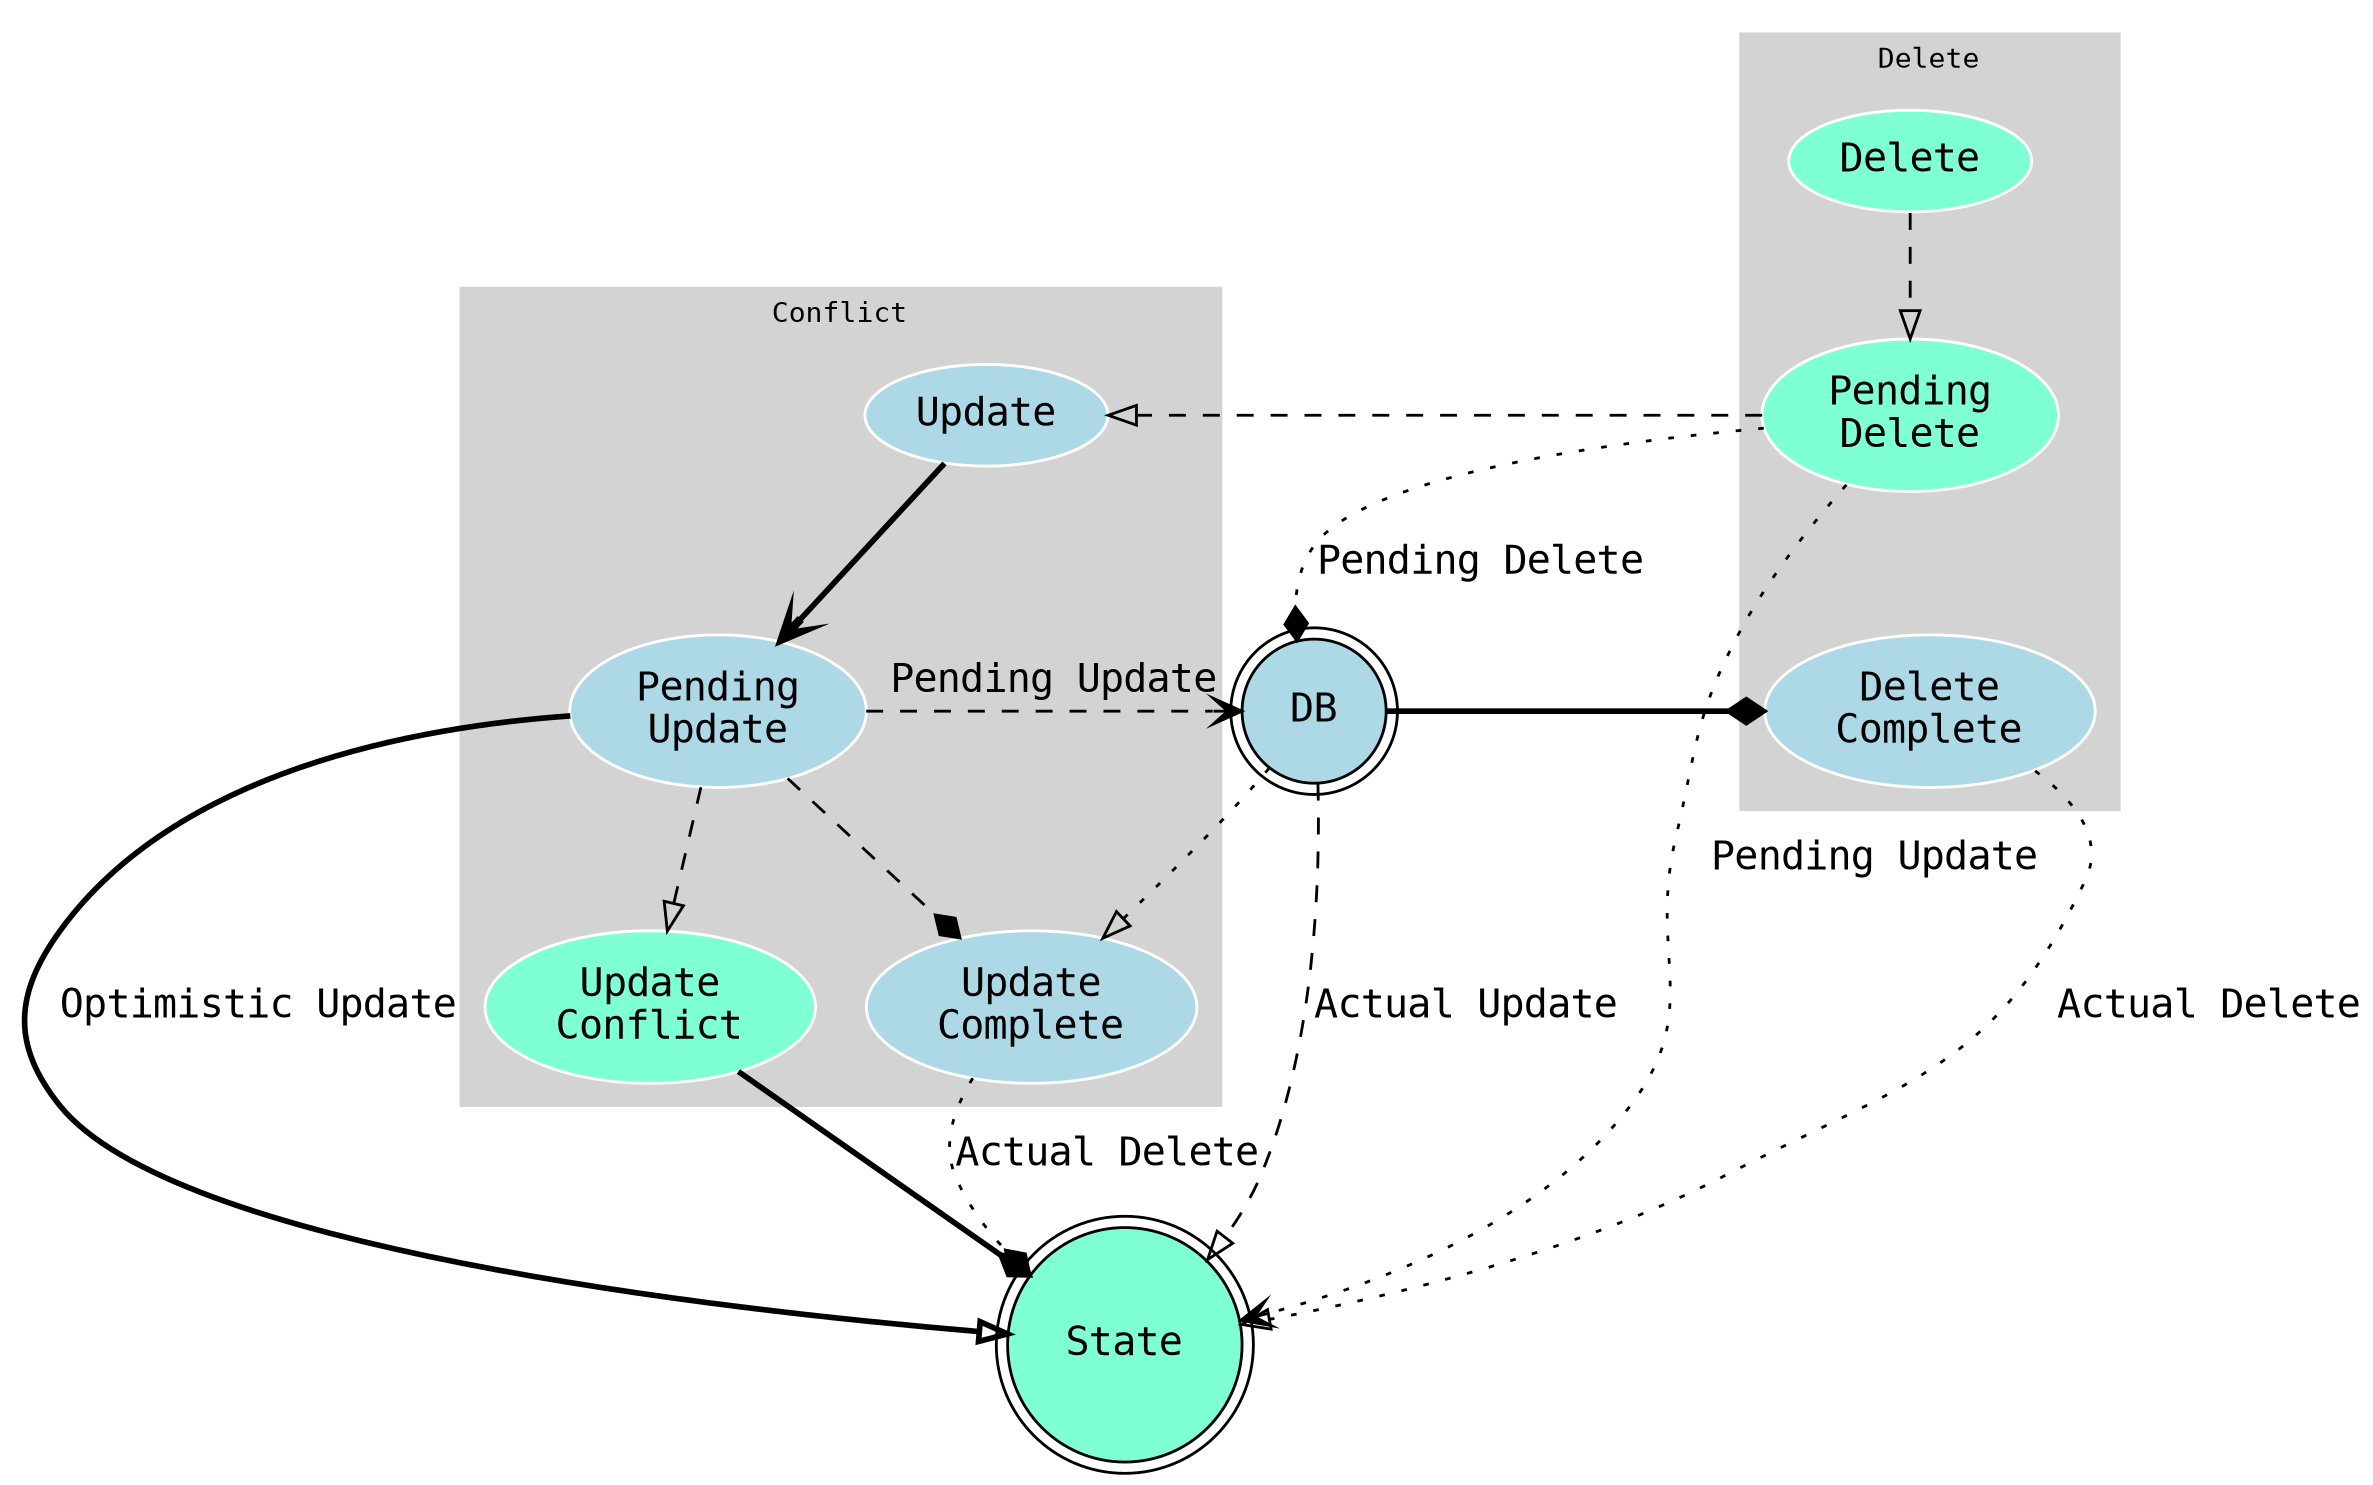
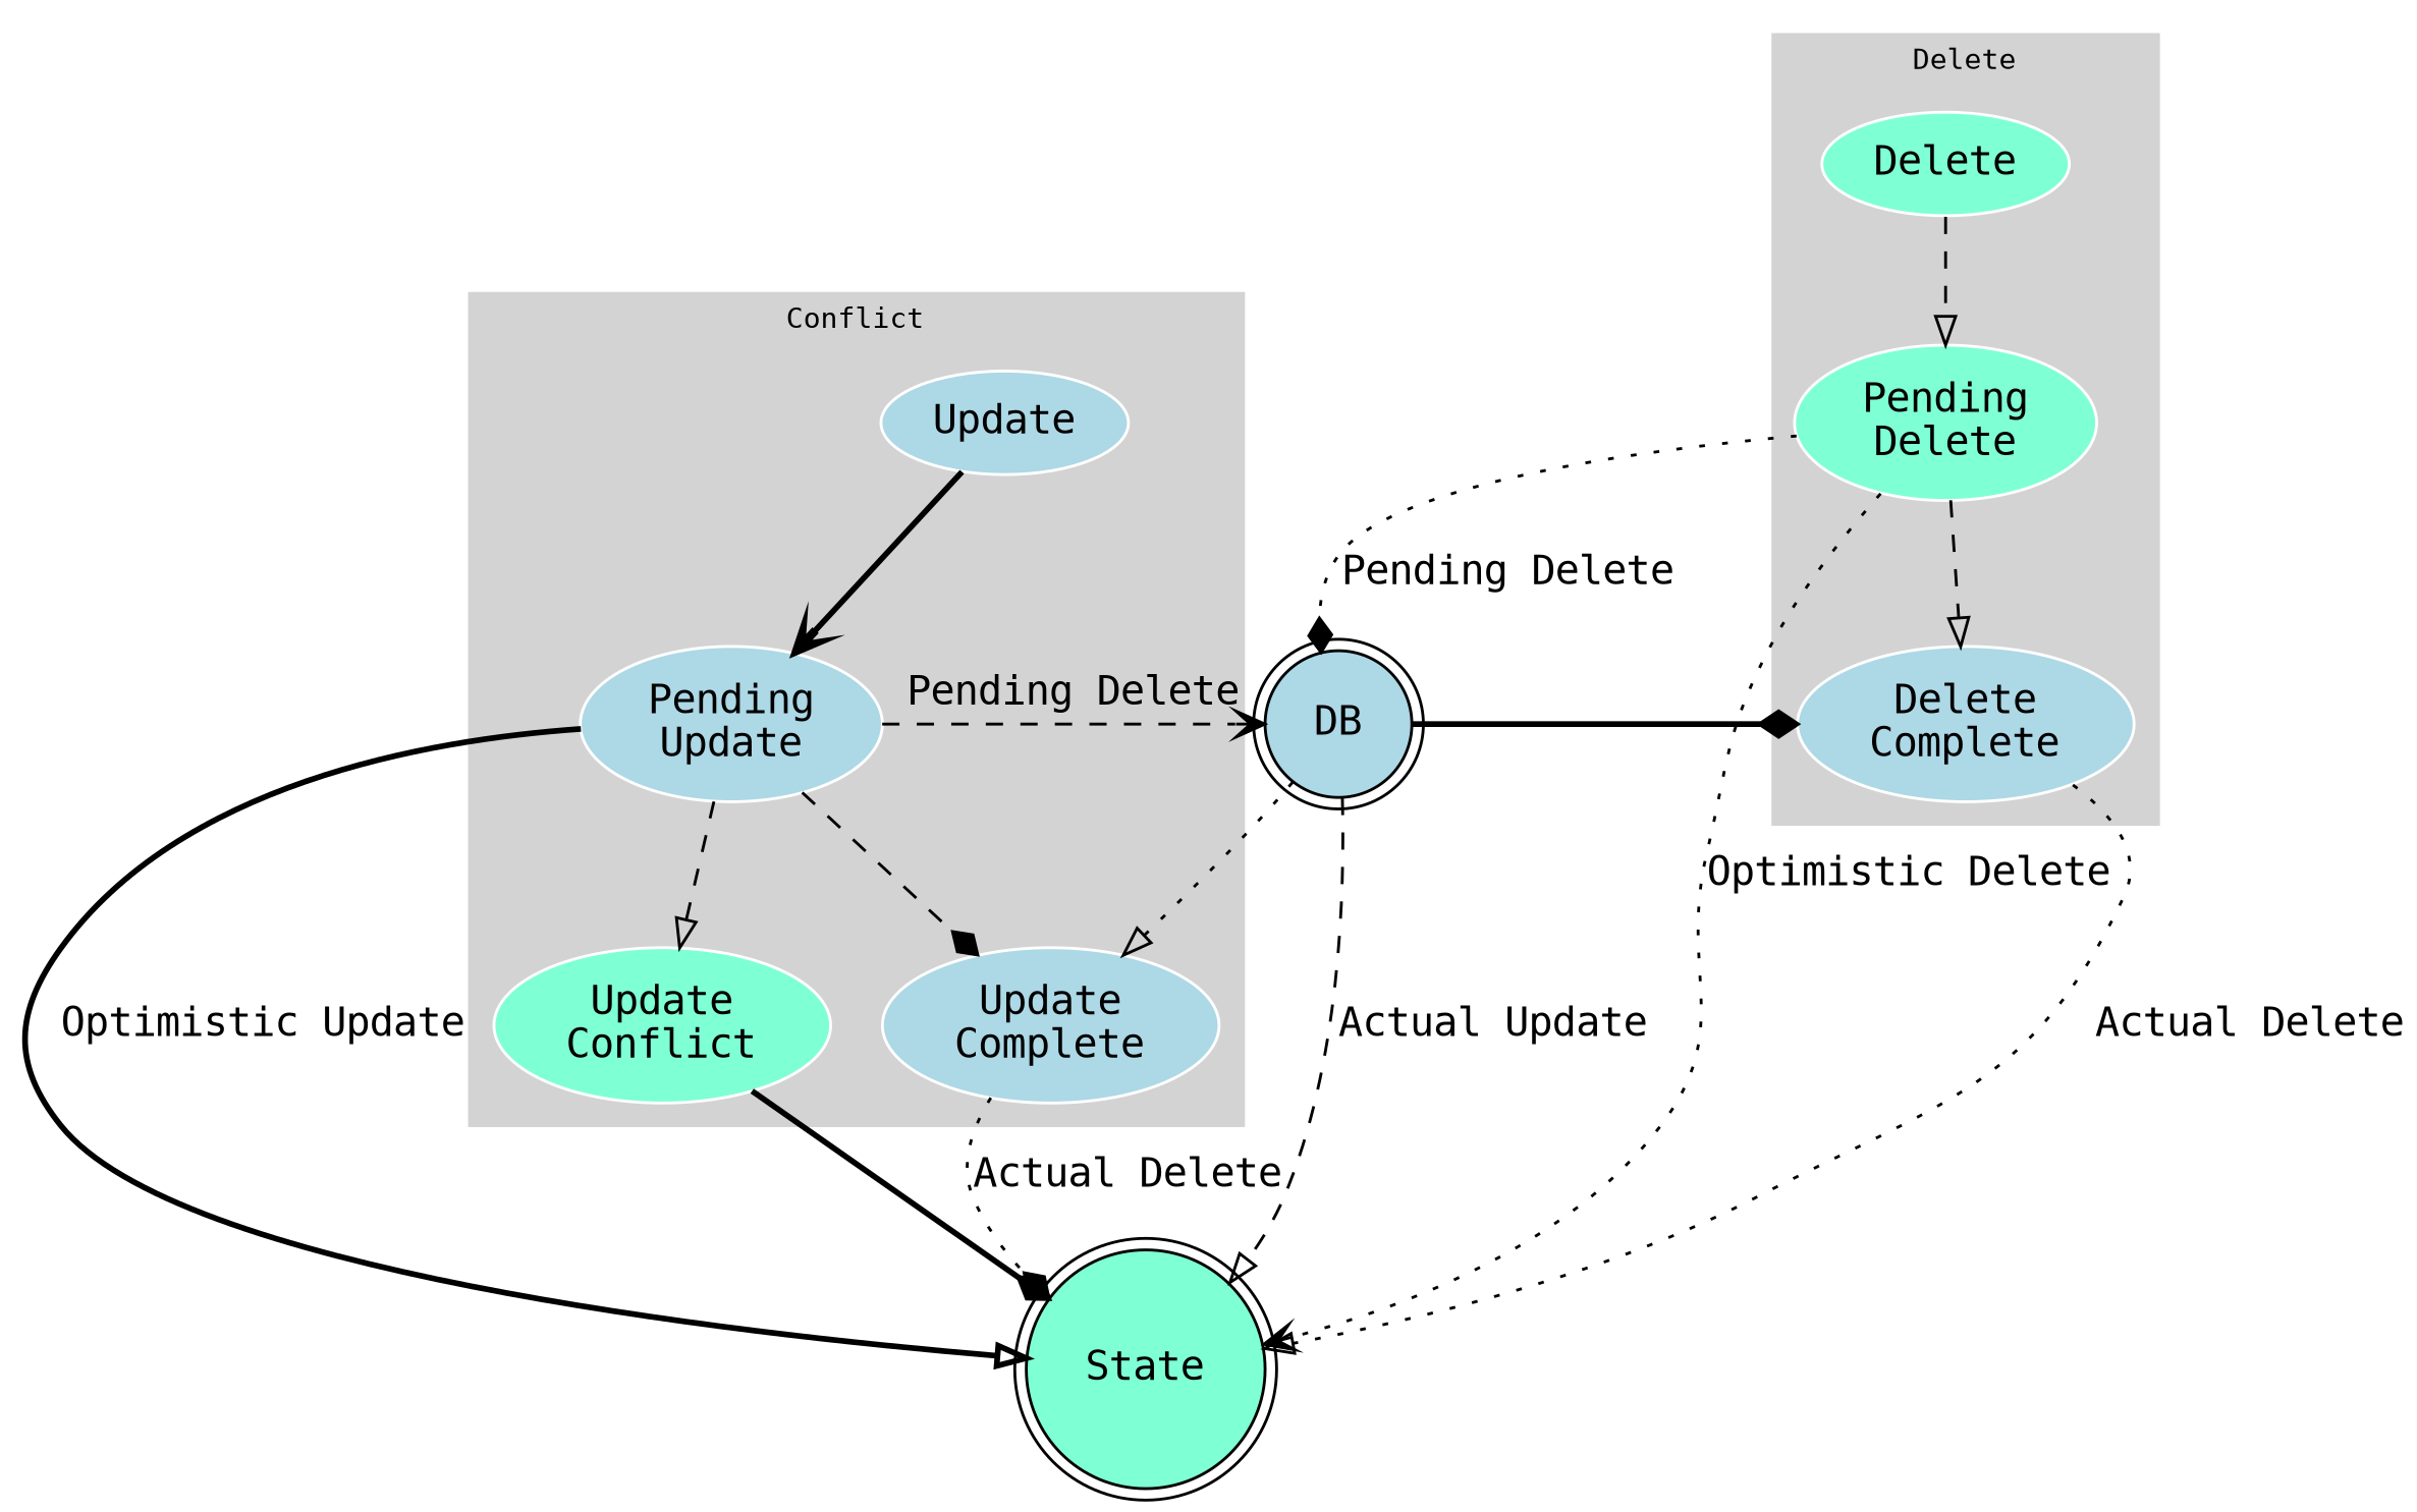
  digraph {
    compound=true
    fontname="DejaVu Sans Mono"
    fontsize=10
    node [color=white fillcolor=lightblue fontname="DejaVu Sans Mono" style=filled]
    edge [arrowhead=onormal fontname="DejaVu Sans Mono" style=dashed]
    Update
    "Pending\nUpdate"
    "Update\nComplete"
    "Update\nConflict" [fillcolor=aquamarine]
    Delete [fillcolor=aquamarine]
    "Pending\nDelete" [fillcolor=aquamarine]
    "Delete\nComplete"
    State [fillcolor=aquamarine shape=doublecircle color=""]
    DB [shape=doublecircle color=""]
    subgraph cluster_1 {
      color=lightgrey
      label=Conflict
      style=filled
      Update
      "Pending\nUpdate"
      "Update\nComplete"
      "Update\nConflict"
    }
    subgraph cluster_2 {
      color=lightgrey
      label=Delete
      style=filled
      Delete
      "Pending\nDelete"
      "Delete\nComplete"
    }
    Update -> "Pending\nUpdate" [arrowhead=vee style=bold]
    "Pending\nUpdate" -> "Update\nComplete" [arrowhead=diamond]
    "Pending\nUpdate" -> "Update\nConflict"
    "Pending\nUpdate" -> State [label="Optimistic Update" style=bold]
-   "Pending\nUpdate" -> DB [arrowhead=vee label="Pending Update"]
+   "Pending\nUpdate" -> DB [arrowhead=vee label="Pending Delete"]
    "Update\nComplete" -> State [arrowhead=diamond label="Actual Delete" style=dotted]
    "Update\nConflict" -> State [arrowhead=diamond style=bold]
    Delete -> "Pending\nDelete"
-   "Pending\nDelete" -> Update
-   "Pending\nDelete" -> State [arrowhead=vee label="Pending Update" style=dotted]
+   "Pending\nDelete" -> "Delete\nComplete"
+   "Pending\nDelete" -> State [arrowhead=vee label="Optimistic Delete" style=dotted]
    "Pending\nDelete" -> DB [arrowhead=diamond label="Pending Delete" style=dotted]
    "Delete\nComplete" -> State [label="Actual Delete" style=dotted]
    DB -> "Update\nComplete" [style=dotted]
    DB -> "Delete\nComplete" [arrowhead=diamond style=bold]
    DB -> State [label="Actual Update"]
  }
